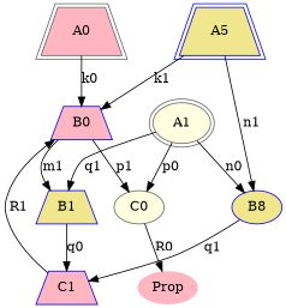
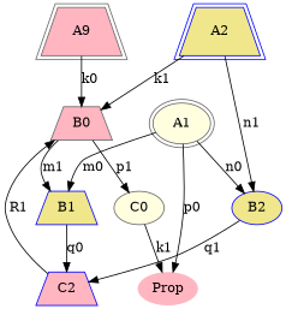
  digraph {
    node [color=blue fillcolor=lightpink peripheries=1 shape=trapezium style=filled]
-   n1 [color=gray40 label=A0 peripheries=2]
-   n2 [label=B0]
+   n1 [color=gray40 label=A9 peripheries=2]
+   n2 [color=gray40 label=B0]
    n3 [fillcolor=khaki label=B1]
    n4 [color=gray40 fillcolor=lightyellow label=C0 shape=ellipse]
-   n5 [label=C1]
+   n5 [label=C2]
    n6 [color=gray40 fillcolor=lightyellow label=A1 peripheries=2 shape=ellipse]
-   n7 [fillcolor=khaki label=B8 shape=ellipse]
+   n7 [fillcolor=khaki label=B2 shape=ellipse]
    Prop [color=gray40 peripheries=0 shape=ellipse]
-   n9 [fillcolor=khaki label=A5 peripheries=2]
+   n9 [fillcolor=khaki label=A2 peripheries=2]
    n1 -> n2 [label=k0]
    n2 -> n3 [label=m1]
    n2 -> n4 [label=p1]
    n3 -> n5 [label=q0]
-   n4 -> Prop [label=R0]
+   n4 -> Prop [label=k1]
    n5 -> n2 [label=R1]
-   n6 -> n3 [label=q1]
-   n6 -> n4 [label=p0]
+   n6 -> n3 [label=m0]
+   n6 -> Prop [label=p0]
    n6 -> n7 [label=n0]
    n7 -> n5 [label=q1]
    n9 -> n2 [label=k1]
    n9 -> n7 [label=n1]
  }
